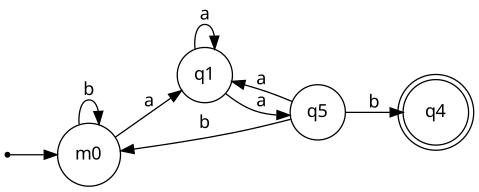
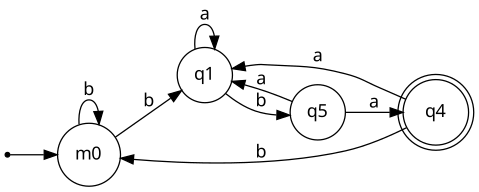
  digraph {
    fontname="Noto Sans"
    rankdir=LR
    node [fontname="Noto Sans" shape=circle]
    edge [fontname="Noto Sans"]
    __start__ [shape=point]
    m0
    q1
    n4 [label=q5]
    q4 [shape=doublecircle]
    __start__ -> m0
    m0 -> m0 [label=b]
-   m0 -> q1 [label=a]
+   m0 -> q1 [label=b]
    q1 -> q1 [label=a]
-   q1 -> n4 [label=a]
+   q1 -> n4 [label=b]
    n4 -> q1 [label=a]
-   n4 -> q4 [label=b]
-   n4 -> m0 [label=b]
+   n4 -> q4 [label=a]
+   q4 -> m0 [label=b]
+   q4 -> q1 [label=a]
  }
